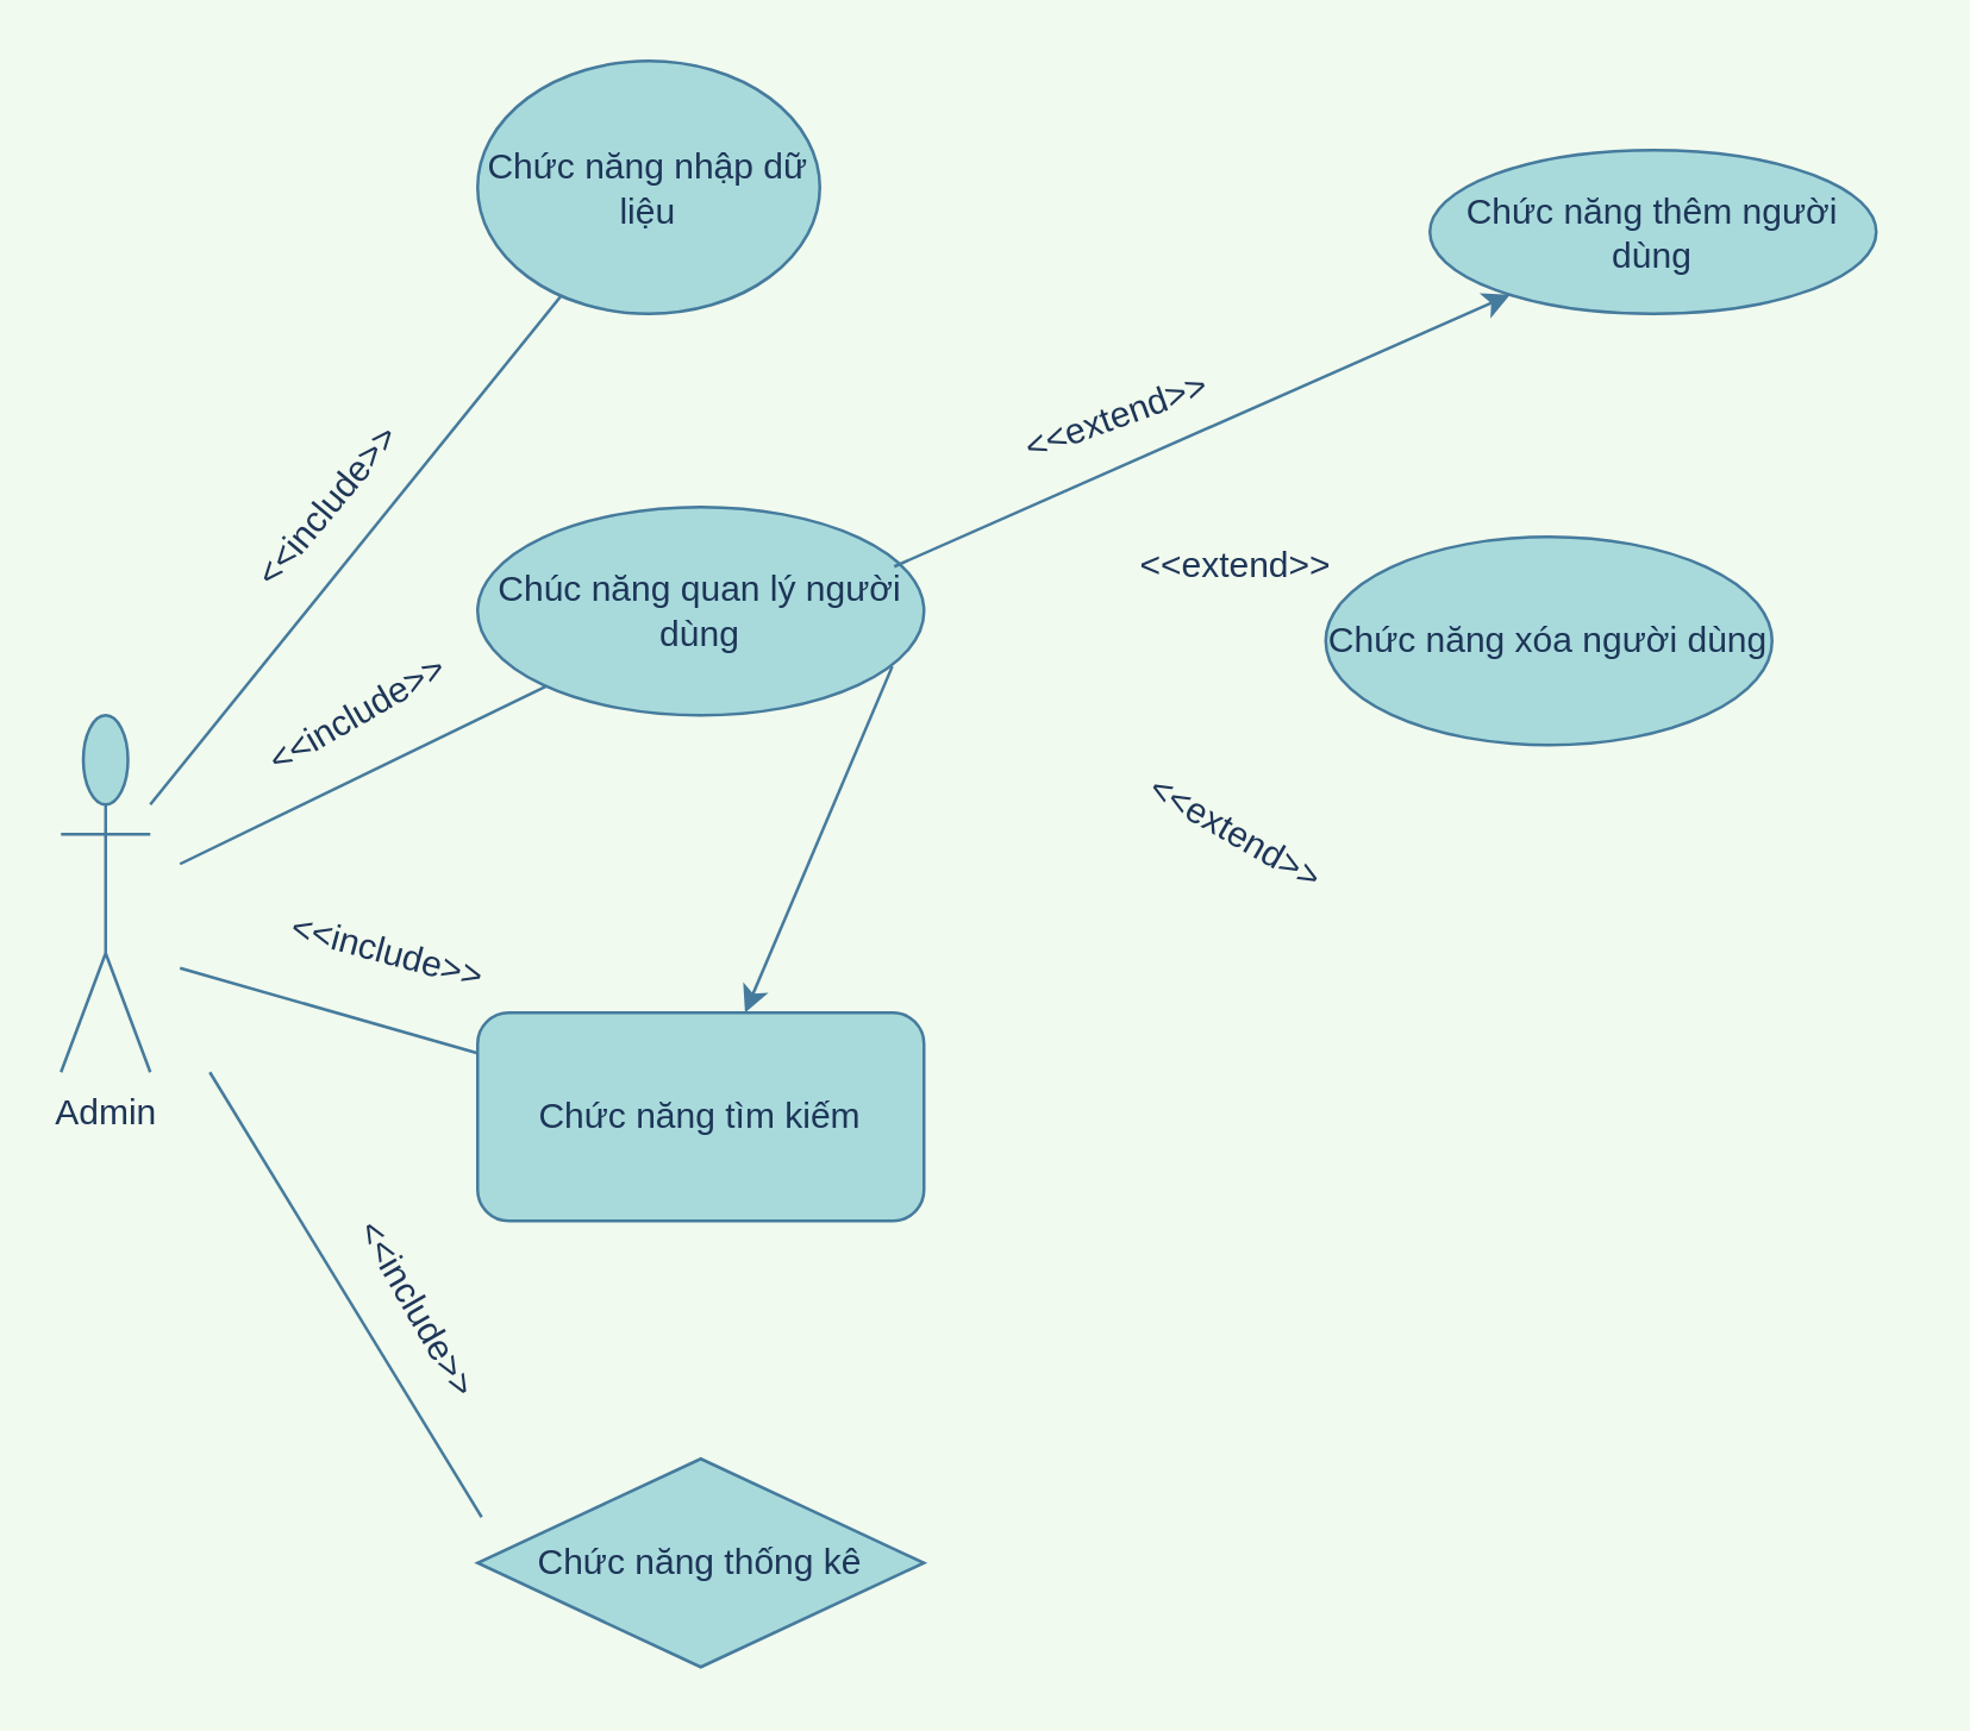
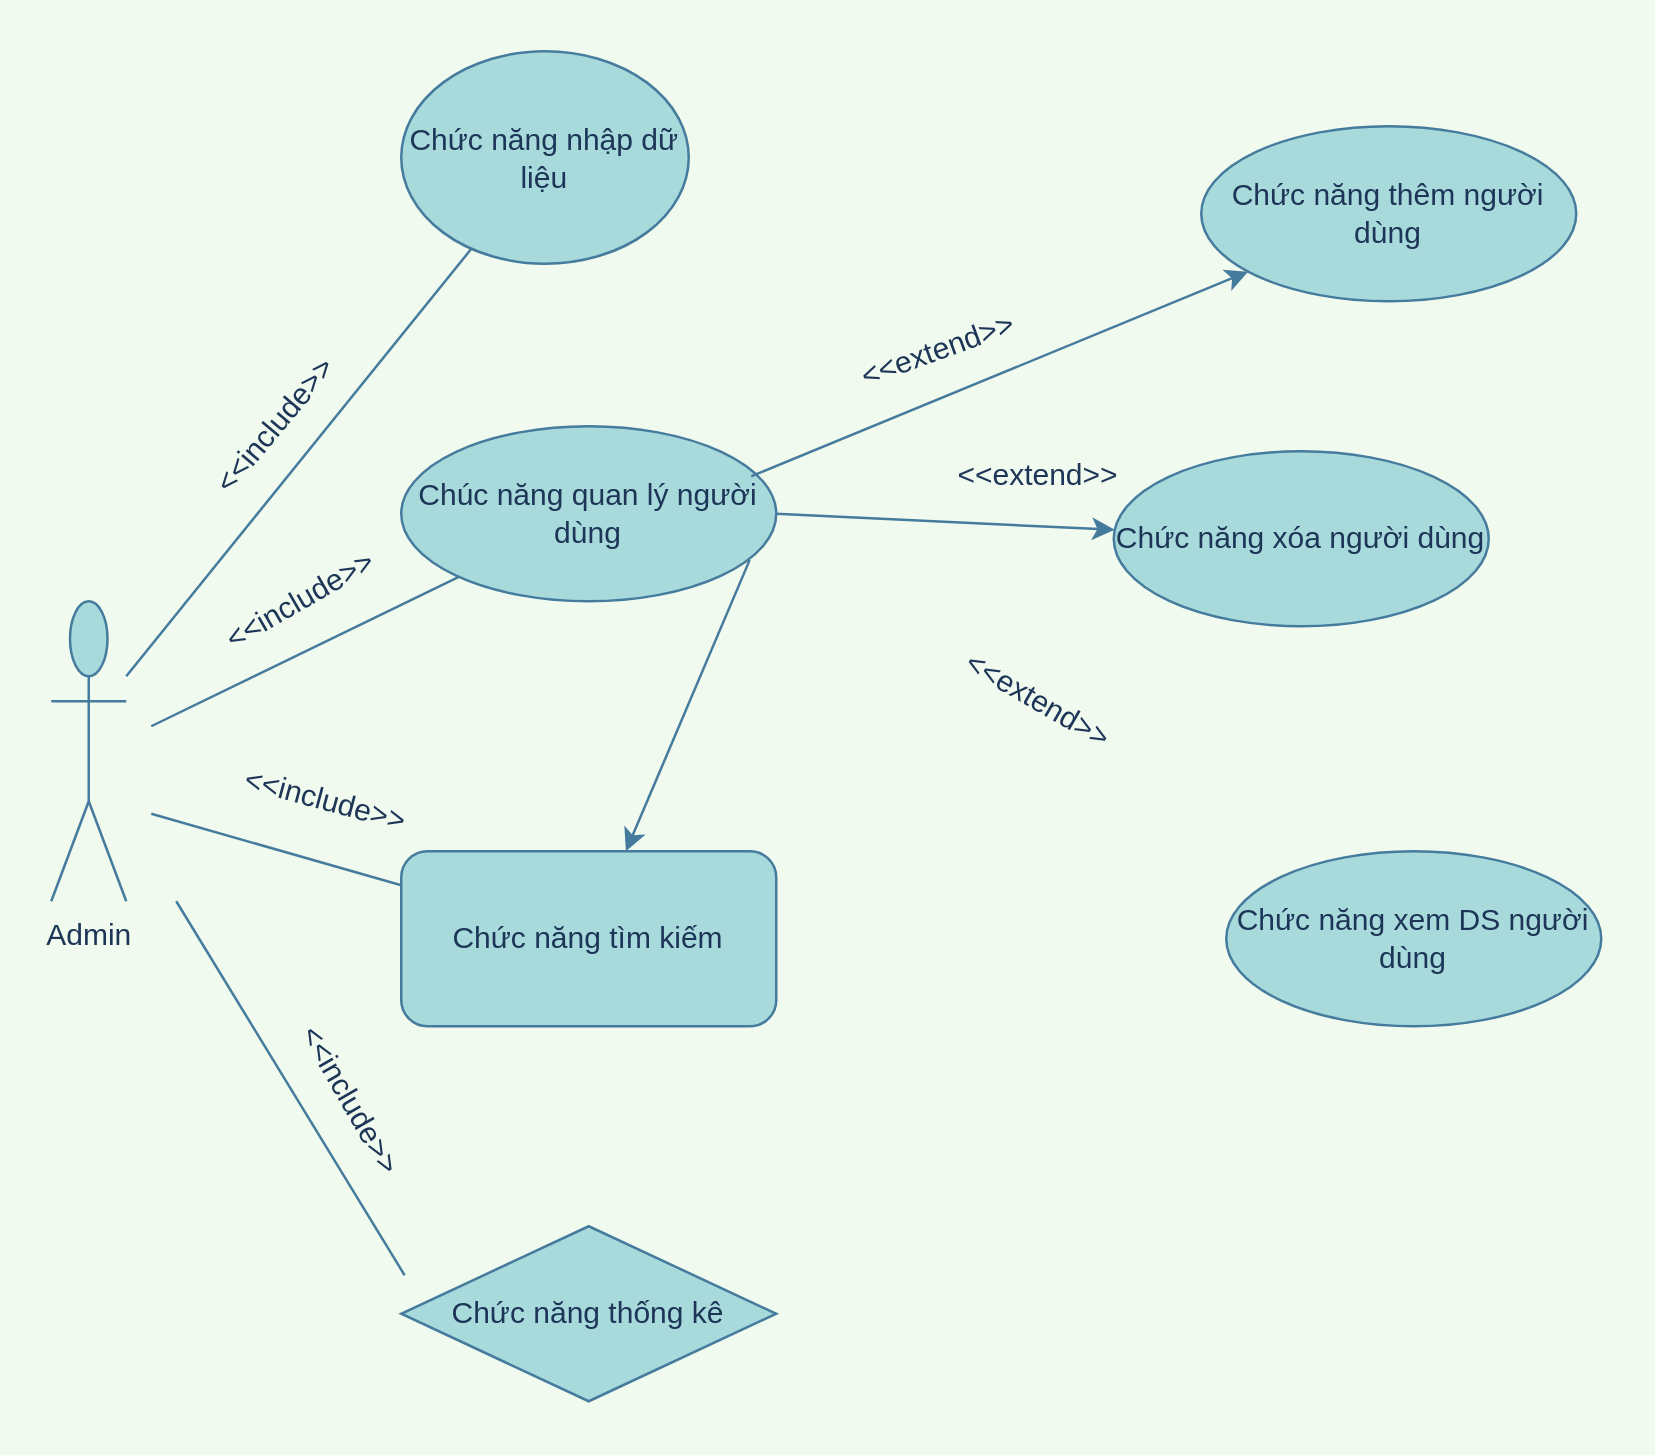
  <mxCell id="0" />
  <mxCell id="1" parent="0" />
  <mxCell id="2" value="Admin&lt;br&gt;" style="shape=umlActor;verticalLabelPosition=bottom;verticalAlign=top;html=1;outlineConnect=0;fillColor=#A8DADC;strokeColor=#457B9D;fontColor=#1D3557;" parent="1" vertex="1"><mxGeometry x="20" y="240" width="30" height="120" as="geometry" /></mxCell>
  <mxCell id="3" value="Chức năng nhập dữ liệu" style="ellipse;whiteSpace=wrap;html=1;fillColor=#A8DADC;strokeColor=#457B9D;fontColor=#1D3557;" parent="1" vertex="1"><mxGeometry x="160" y="20" width="115" height="85" as="geometry" /></mxCell>
  <mxCell id="4" value="Chúc năng quan lý người dùng" style="ellipse;whiteSpace=wrap;html=1;fillColor=#A8DADC;strokeColor=#457B9D;fontColor=#1D3557;" parent="1" vertex="1"><mxGeometry x="160" y="170" width="150" height="70" as="geometry" /></mxCell>
  <mxCell id="5" value="Chức năng tìm kiếm" style="whiteSpace=wrap;html=1;fillColor=#A8DADC;strokeColor=#457B9D;fontColor=#1D3557;rounded=1;" parent="1" vertex="1"><mxGeometry x="160" y="340" width="150" height="70" as="geometry" /></mxCell>
  <mxCell id="6" value="Chức năng thống kê" style="rhombus;whiteSpace=wrap;html=1;fillColor=#A8DADC;strokeColor=#457B9D;fontColor=#1D3557;" parent="1" vertex="1"><mxGeometry x="160" y="490" width="150" height="70" as="geometry" /></mxCell>
- <mxCell id="7" value="Chức năng thêm người dùng" style="ellipse;whiteSpace=wrap;html=1;fillColor=#A8DADC;strokeColor=#457B9D;fontColor=#1D3557;" parent="1" vertex="1"><mxGeometry x="480" y="50" width="150" height="55" as="geometry" /></mxCell>
+ <mxCell id="7" value="Chức năng thêm người dùng" style="ellipse;whiteSpace=wrap;html=1;fillColor=#A8DADC;strokeColor=#457B9D;fontColor=#1D3557;" parent="1" vertex="1"><mxGeometry x="480" y="50" width="150" height="70" as="geometry" /></mxCell>
  <mxCell id="8" value="Chức năng xóa người dùng" style="ellipse;whiteSpace=wrap;html=1;fillColor=#A8DADC;strokeColor=#457B9D;fontColor=#1D3557;" parent="1" vertex="1"><mxGeometry x="445" y="180" width="150" height="70" as="geometry" /></mxCell>
+ <mxCell id="9" value="Chức năng xem DS người dùng" style="ellipse;whiteSpace=wrap;html=1;fillColor=#A8DADC;strokeColor=#457B9D;fontColor=#1D3557;" parent="1" vertex="1"><mxGeometry x="490" y="340" width="150" height="70" as="geometry" /></mxCell>
  <mxCell id="10" value="" style="endArrow=none;html=1;strokeColor=#457B9D;fontColor=#1D3557;labelBackgroundColor=#F1FAEE;" parent="1" target="3" edge="1"><mxGeometry width="50" height="50" relative="1" as="geometry"><mxPoint x="50" y="270" as="sourcePoint" /><mxPoint x="100" y="220" as="targetPoint" /><Array as="points" /></mxGeometry></mxCell>
  <mxCell id="11" value="" style="endArrow=none;html=1;strokeColor=#457B9D;fontColor=#1D3557;labelBackgroundColor=#F1FAEE;" parent="1" target="4" edge="1"><mxGeometry width="50" height="50" relative="1" as="geometry"><mxPoint x="60" y="290" as="sourcePoint" /><mxPoint x="110" y="240" as="targetPoint" /></mxGeometry></mxCell>
  <mxCell id="12" value="" style="endArrow=none;html=1;strokeColor=#457B9D;fontColor=#1D3557;labelBackgroundColor=#F1FAEE;" parent="1" target="5" edge="1"><mxGeometry width="50" height="50" relative="1" as="geometry"><mxPoint x="60" y="325" as="sourcePoint" /><mxPoint x="110" y="275" as="targetPoint" /></mxGeometry></mxCell>
  <mxCell id="13" value="" style="endArrow=none;html=1;exitX=0.009;exitY=0.28;exitDx=0;exitDy=0;exitPerimeter=0;strokeColor=#457B9D;fontColor=#1D3557;labelBackgroundColor=#F1FAEE;" parent="1" source="6" edge="1"><mxGeometry width="50" height="50" relative="1" as="geometry"><mxPoint x="20" y="410" as="sourcePoint" /><mxPoint x="70" y="360" as="targetPoint" /></mxGeometry></mxCell>
  <mxCell id="14" value="" style="endArrow=classic;html=1;strokeColor=#457B9D;fontColor=#1D3557;labelBackgroundColor=#F1FAEE;" parent="1" target="7" edge="1"><mxGeometry width="50" height="50" relative="1" as="geometry"><mxPoint x="300" y="190" as="sourcePoint" /><mxPoint x="350" y="140" as="targetPoint" /></mxGeometry></mxCell>
+ <mxCell id="15" value="" style="endArrow=classic;html=1;exitX=1;exitY=0.5;exitDx=0;exitDy=0;strokeColor=#457B9D;fontColor=#1D3557;labelBackgroundColor=#F1FAEE;" parent="1" source="4" target="8" edge="1"><mxGeometry width="50" height="50" relative="1" as="geometry"><mxPoint x="340" y="250" as="sourcePoint" /><mxPoint x="390" y="200" as="targetPoint" /></mxGeometry></mxCell>
  <mxCell id="16" value="" style="endArrow=classic;html=1;exitX=0.929;exitY=0.765;exitDx=0;exitDy=0;exitPerimeter=0;strokeColor=#457B9D;fontColor=#1D3557;labelBackgroundColor=#F1FAEE;" parent="1" source="4" target="5" edge="1"><mxGeometry width="50" height="50" relative="1" as="geometry"><mxPoint x="340" y="250" as="sourcePoint" /><mxPoint x="390" y="200" as="targetPoint" /></mxGeometry></mxCell>
  <mxCell id="17" value="&amp;lt;&amp;lt;extend&amp;gt;&amp;gt;" style="text;html=1;strokeColor=none;fillColor=none;align=center;verticalAlign=middle;whiteSpace=wrap;rounded=0;sketch=0;rotation=-20;fontColor=#1D3557;" parent="1" vertex="1"><mxGeometry x="355" y="130" width="40" height="20" as="geometry" /></mxCell>
  <mxCell id="18" value="&amp;lt;&amp;lt;extend&amp;gt;&amp;gt;" style="text;html=1;strokeColor=none;fillColor=none;align=center;verticalAlign=middle;whiteSpace=wrap;rounded=0;sketch=0;rotation=0;fontColor=#1D3557;" parent="1" vertex="1"><mxGeometry x="395.004" y="179.997" width="40" height="20" as="geometry" /></mxCell>
  <mxCell id="19" value="&amp;lt;&amp;lt;extend&amp;gt;&amp;gt;" style="text;html=1;strokeColor=none;fillColor=none;align=center;verticalAlign=middle;whiteSpace=wrap;rounded=0;sketch=0;rotation=30;fontColor=#1D3557;" parent="1" vertex="1"><mxGeometry x="395.004" y="269.997" width="40" height="20" as="geometry" /></mxCell>
  <mxCell id="20" value="&amp;lt;&amp;lt;include&amp;gt;&amp;gt;" style="text;html=1;strokeColor=none;fillColor=none;align=center;verticalAlign=middle;whiteSpace=wrap;rounded=0;sketch=0;rotation=-50;fontColor=#1D3557;" parent="1" vertex="1"><mxGeometry x="90" y="160" width="40" height="20" as="geometry" /></mxCell>
  <mxCell id="21" value="&amp;lt;&amp;lt;include&amp;gt;&amp;gt;" style="text;html=1;strokeColor=none;fillColor=none;align=center;verticalAlign=middle;whiteSpace=wrap;rounded=0;sketch=0;rotation=-30;fontColor=#1D3557;" parent="1" vertex="1"><mxGeometry x="99.996" y="229.999" width="40" height="20" as="geometry" /></mxCell>
  <mxCell id="22" value="&amp;lt;&amp;lt;include&amp;gt;&amp;gt;" style="text;html=1;strokeColor=none;fillColor=none;align=center;verticalAlign=middle;whiteSpace=wrap;rounded=0;sketch=0;rotation=15;fontColor=#1D3557;" parent="1" vertex="1"><mxGeometry x="109.996" y="309.999" width="40" height="20" as="geometry" /></mxCell>
  <mxCell id="23" value="&amp;lt;&amp;lt;include&amp;gt;&amp;gt;" style="text;html=1;strokeColor=none;fillColor=none;align=center;verticalAlign=middle;whiteSpace=wrap;rounded=0;sketch=0;rotation=60;fontColor=#1D3557;" parent="1" vertex="1"><mxGeometry x="119.996" y="429.999" width="40" height="20" as="geometry" /></mxCell>
